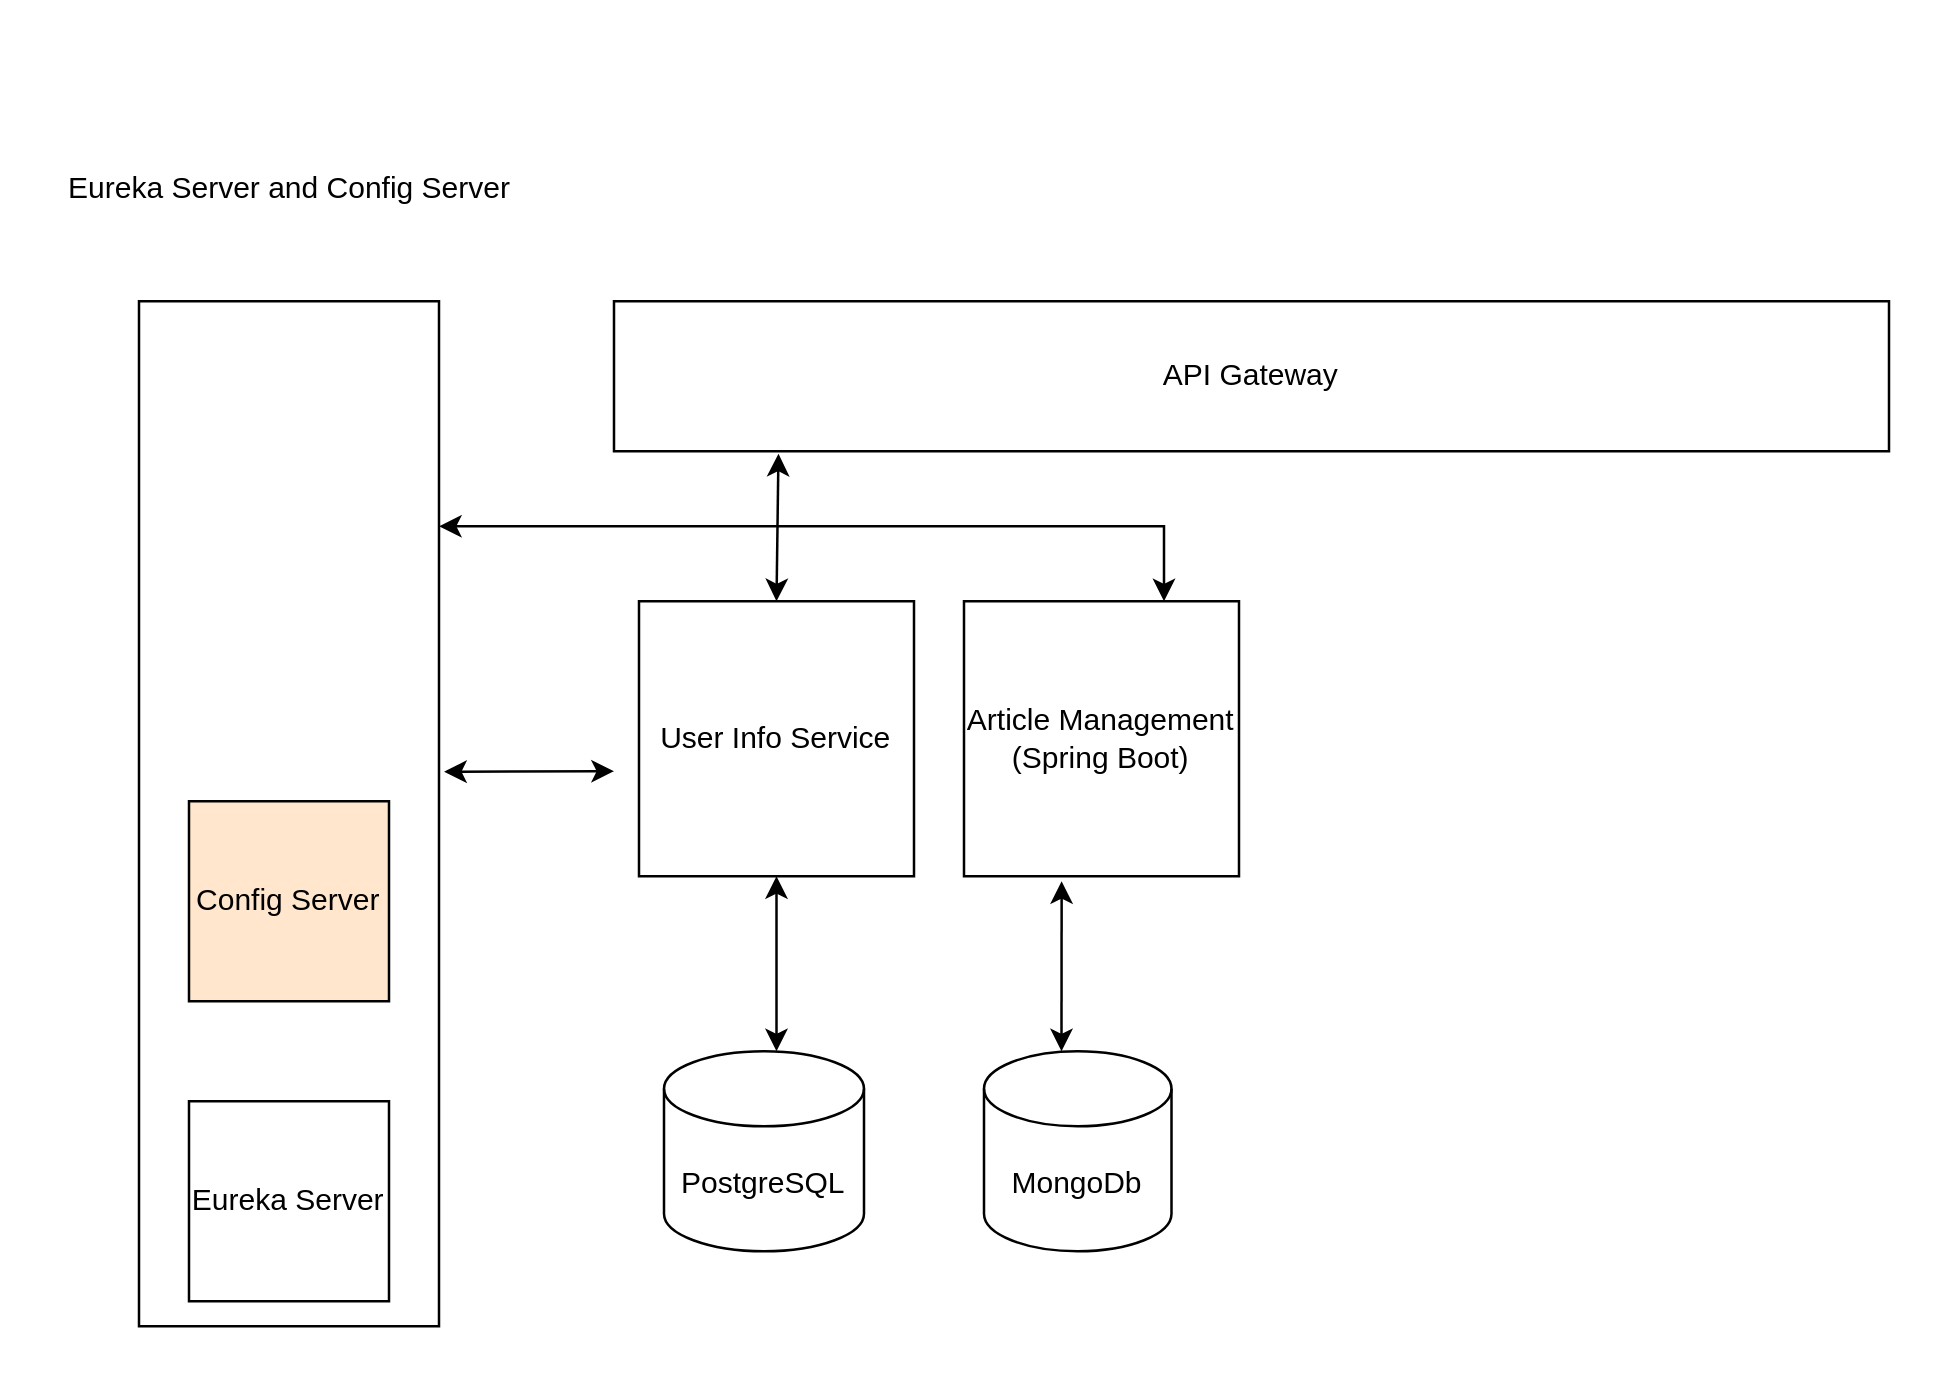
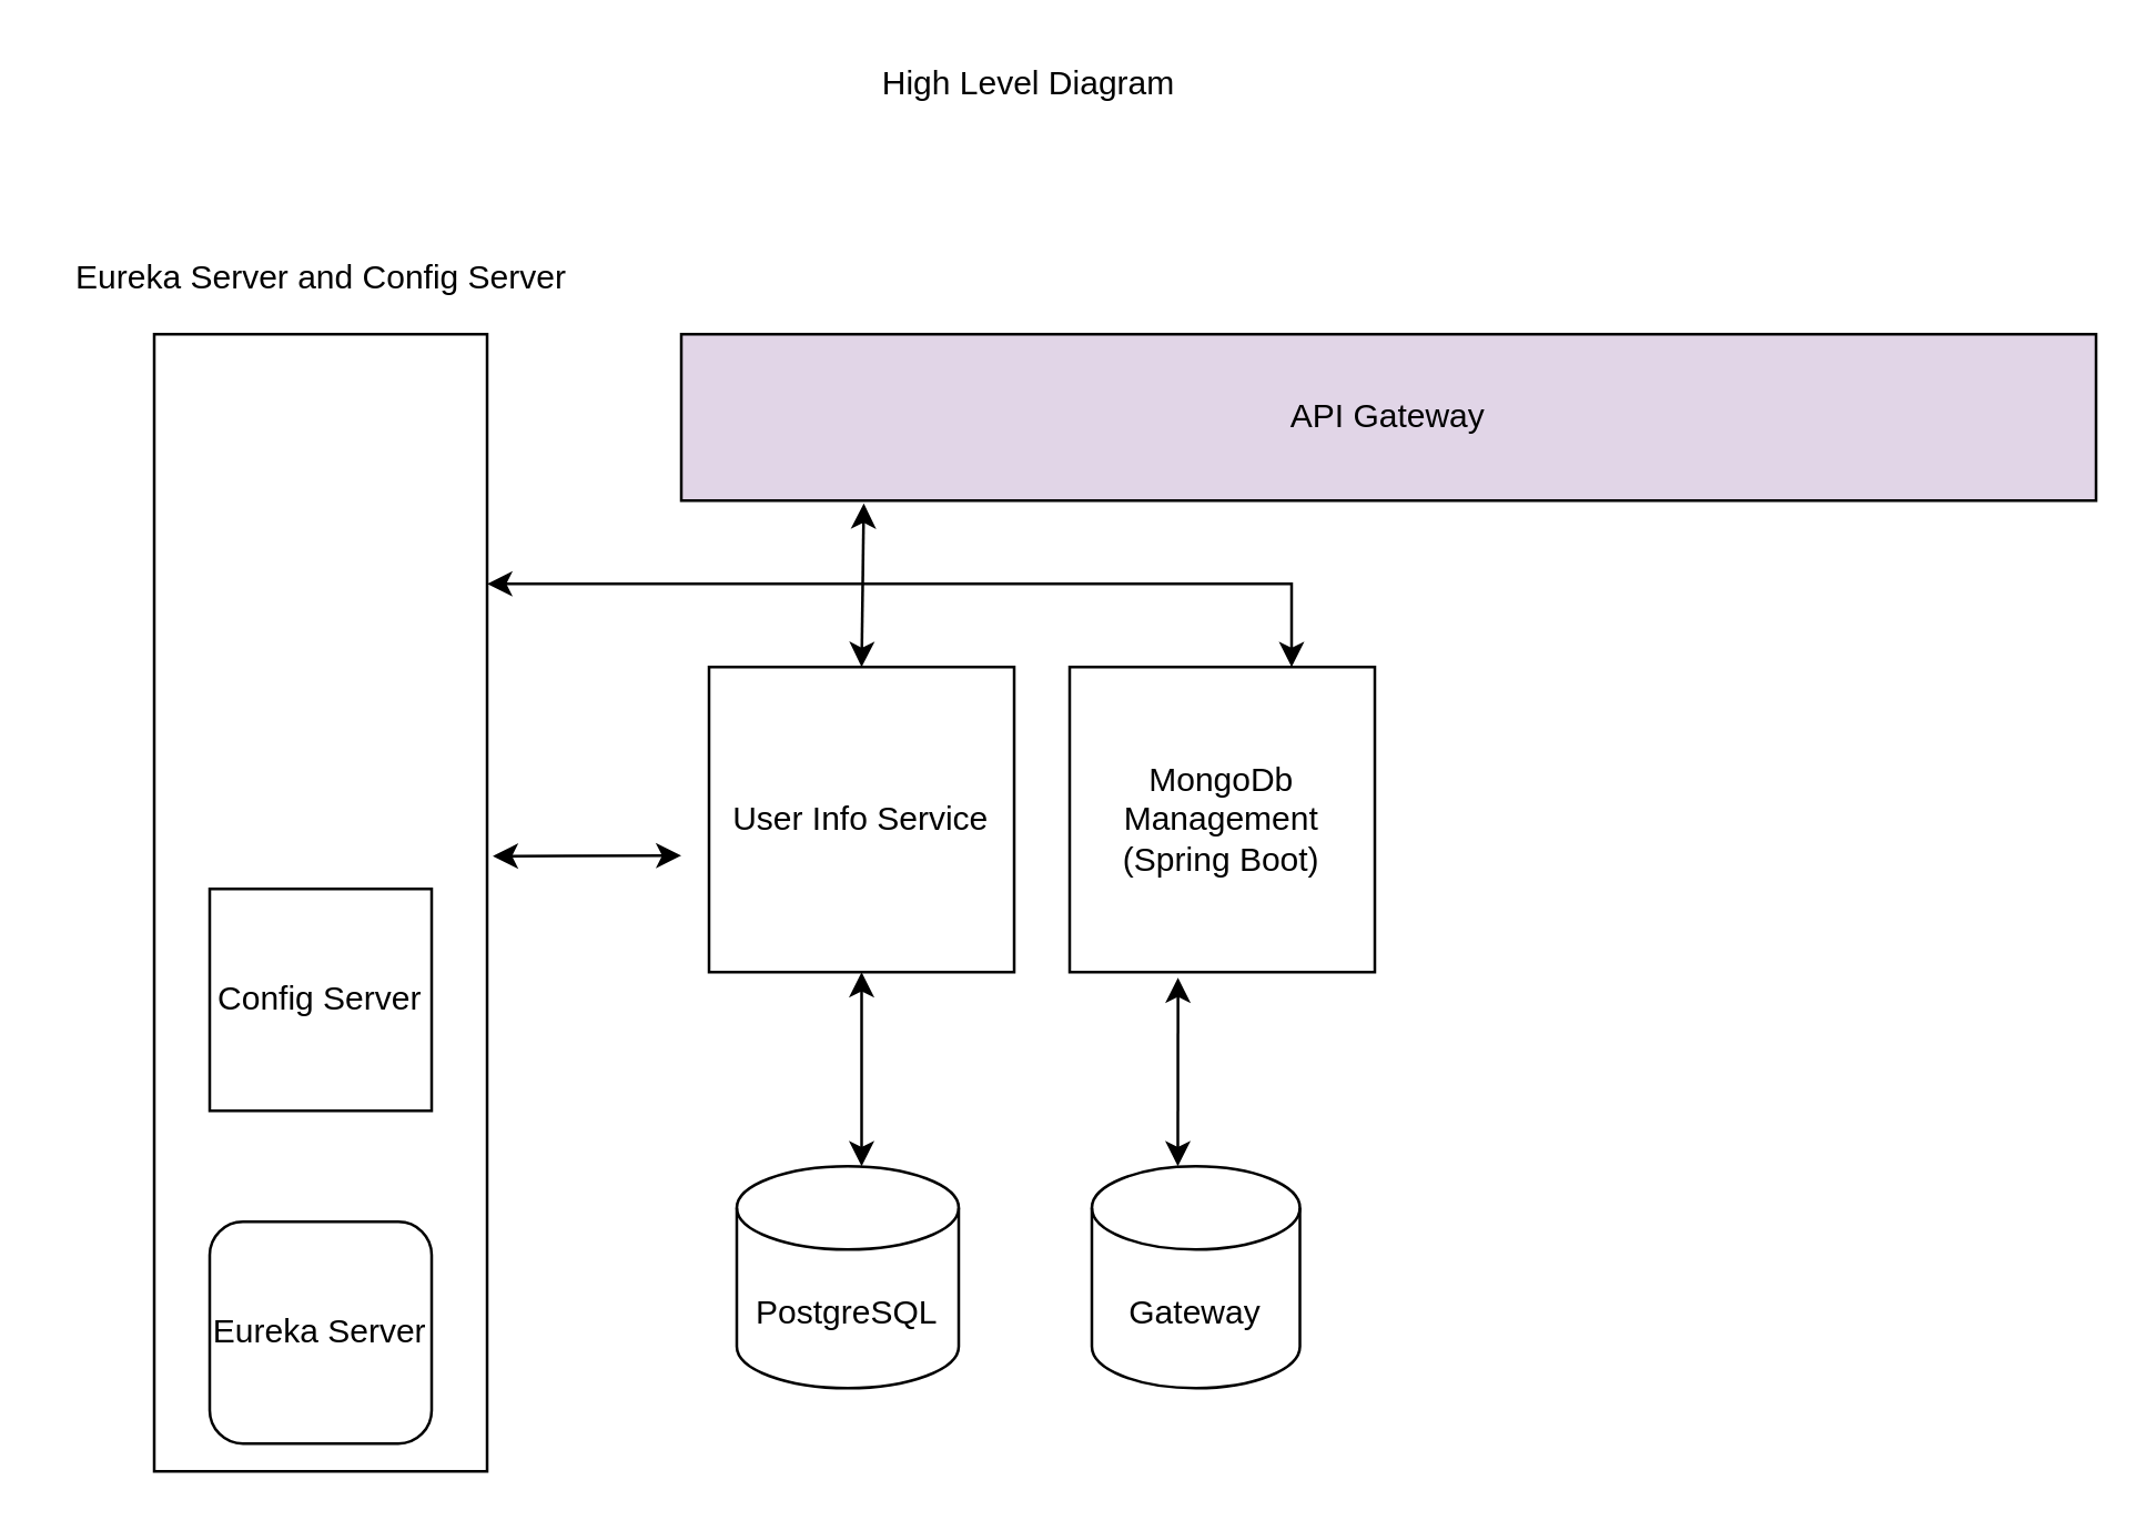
  <mxCell id="0" />
  <mxCell id="1" parent="0" />
- <mxCell id="2" value="Article Management&lt;br&gt;(Spring Boot)" style="whiteSpace=wrap;html=1;aspect=fixed;" vertex="1" parent="1"><mxGeometry x="385" y="240" width="110" height="110" as="geometry" /></mxCell>
- <mxCell id="3" value="MongoDb" style="shape=cylinder3;whiteSpace=wrap;html=1;boundedLbl=1;backgroundOutline=1;size=15;" vertex="1" parent="1"><mxGeometry x="393" y="420" width="75" height="80" as="geometry" /></mxCell>
- <mxCell id="4" value="API Gateway" style="rounded=0;whiteSpace=wrap;html=1;" vertex="1" parent="1"><mxGeometry x="245" y="120" width="510" height="60" as="geometry" /></mxCell>
+ <mxCell id="2" value="MongoDb Management&lt;br&gt;(Spring Boot)" style="whiteSpace=wrap;html=1;aspect=fixed;" vertex="1" parent="1"><mxGeometry x="385" y="240" width="110" height="110" as="geometry" /></mxCell>
+ <mxCell id="3" value="Gateway" style="shape=cylinder3;whiteSpace=wrap;html=1;boundedLbl=1;backgroundOutline=1;size=15;" vertex="1" parent="1"><mxGeometry x="393" y="420" width="75" height="80" as="geometry" /></mxCell>
+ <mxCell id="4" value="API Gateway" style="rounded=0;whiteSpace=wrap;html=1;fillColor=#e1d5e7;" vertex="1" parent="1"><mxGeometry x="245" y="120" width="510" height="60" as="geometry" /></mxCell>
  <mxCell id="5" value="User Info Service" style="whiteSpace=wrap;html=1;aspect=fixed;" vertex="1" parent="1"><mxGeometry x="255" y="240" width="110" height="110" as="geometry" /></mxCell>
  <mxCell id="6" value="" style="endArrow=classic;startArrow=classic;html=1;rounded=0;exitX=0.129;exitY=1.017;exitDx=0;exitDy=0;exitPerimeter=0;entryX=0.5;entryY=0;entryDx=0;entryDy=0;" edge="1" parent="1" source="4" target="5"><mxGeometry width="50" height="50" relative="1" as="geometry"><mxPoint x="434.01" y="189.52" as="sourcePoint" /><mxPoint x="443.95" y="250.55" as="targetPoint" /><Array as="points" /></mxGeometry></mxCell>
  <mxCell id="7" value="" style="endArrow=classic;startArrow=classic;html=1;rounded=0;entryX=0.355;entryY=1.018;entryDx=0;entryDy=0;entryPerimeter=0;" edge="1" parent="1" target="2"><mxGeometry width="50" height="50" relative="1" as="geometry"><mxPoint x="424" y="420" as="sourcePoint" /><mxPoint x="455" y="370" as="targetPoint" /></mxGeometry></mxCell>
  <mxCell id="8" value="PostgreSQL" style="shape=cylinder3;whiteSpace=wrap;html=1;boundedLbl=1;backgroundOutline=1;size=15;" vertex="1" parent="1"><mxGeometry x="265" y="420" width="80" height="80" as="geometry" /></mxCell>
  <mxCell id="9" value="" style="endArrow=classic;startArrow=classic;html=1;rounded=0;entryX=0.5;entryY=1;entryDx=0;entryDy=0;" edge="1" parent="1" target="5"><mxGeometry width="50" height="50" relative="1" as="geometry"><mxPoint x="310" y="420" as="sourcePoint" /><mxPoint x="455" y="370" as="targetPoint" /></mxGeometry></mxCell>
  <mxCell id="10" value="" style="endArrow=classic;startArrow=classic;html=1;rounded=0;exitX=1.017;exitY=0.459;exitDx=0;exitDy=0;exitPerimeter=0;" edge="1" parent="1" source="11"><mxGeometry width="50" height="50" relative="1" as="geometry"><mxPoint x="200" y="305" as="sourcePoint" /><mxPoint x="245" y="308" as="targetPoint" /></mxGeometry></mxCell>
  <mxCell id="11" value="" style="rounded=0;whiteSpace=wrap;html=1;" vertex="1" parent="1"><mxGeometry x="55" y="120" width="120" height="410" as="geometry" /></mxCell>
- <mxCell id="12" value="Eureka Server" style="whiteSpace=wrap;html=1;aspect=fixed;" vertex="1" parent="1"><mxGeometry x="75" y="440" width="80" height="80" as="geometry" /></mxCell>
- <mxCell id="13" value="Config Server" style="whiteSpace=wrap;html=1;aspect=fixed;fillColor=#ffe6cc;" vertex="1" parent="1"><mxGeometry x="75" y="320" width="80" height="80" as="geometry" /></mxCell>
+ <mxCell id="12" value="Eureka Server" style="whiteSpace=wrap;html=1;aspect=fixed;rounded=1;" vertex="1" parent="1"><mxGeometry x="75" y="440" width="80" height="80" as="geometry" /></mxCell>
+ <mxCell id="13" value="Config Server" style="whiteSpace=wrap;html=1;aspect=fixed;" vertex="1" parent="1"><mxGeometry x="75" y="320" width="80" height="80" as="geometry" /></mxCell>
  <mxCell id="14" value="" style="endArrow=classic;startArrow=classic;html=1;rounded=0;" edge="1" parent="1"><mxGeometry width="50" height="50" relative="1" as="geometry"><mxPoint x="175" y="210" as="sourcePoint" /><mxPoint x="465" y="240" as="targetPoint" /><Array as="points"><mxPoint x="175" y="210" /><mxPoint x="465" y="210" /></Array></mxGeometry></mxCell>
- <mxCell id="15" value="Eureka Server and Config Server" style="text;html=1;align=center;verticalAlign=middle;resizable=0;points=[];autosize=1;strokeColor=none;fillColor=none;" vertex="1" parent="1"><mxGeometry x="20" y="65" width="190" height="20" as="geometry" /></mxCell>
+ <mxCell id="15" value="Eureka Server and Config Server" style="text;html=1;align=center;verticalAlign=middle;resizable=0;points=[];autosize=1;strokeColor=none;fillColor=none;" vertex="1" parent="1"><mxGeometry x="20" y="90" width="190" height="20" as="geometry" /></mxCell>
+ <mxCell id="16" value="High Level Diagram" style="text;html=1;align=center;verticalAlign=middle;resizable=0;points=[];autosize=1;strokeColor=none;fillColor=none;" vertex="1" parent="1"><mxGeometry x="310" y="20" width="120" height="20" as="geometry" /></mxCell>
